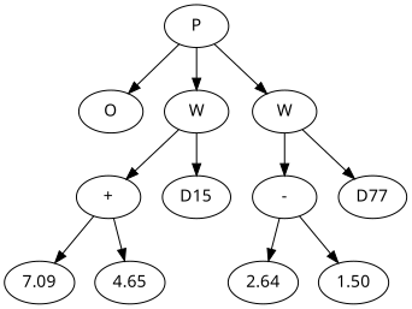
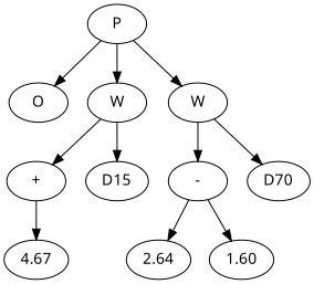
  digraph {
    fontname="Noto Sans"
    node [fontname="Noto Sans"]
    edge [fontname="Noto Sans"]
    n1 [label=O]
    n2 [label=P]
    n3 [label=W]
    n4 [label=W]
    n5 [label="+"]
    n6 [label=D15]
    n7 [label="-"]
-   n8 [label=D77]
-   n9 [label=7.09]
-   n10 [label=4.65]
+   n8 [label=D70]
+   n10 [label=4.67]
    n11 [label=2.64]
-   n12 [label=1.50]
+   n12 [label=1.60]
    n2 -> n1
    n2 -> n3
    n2 -> n4
    n3 -> n5
    n3 -> n6
    n4 -> n7
    n4 -> n8
-   n5 -> n9
    n5 -> n10
    n7 -> n11
    n7 -> n12
  }
